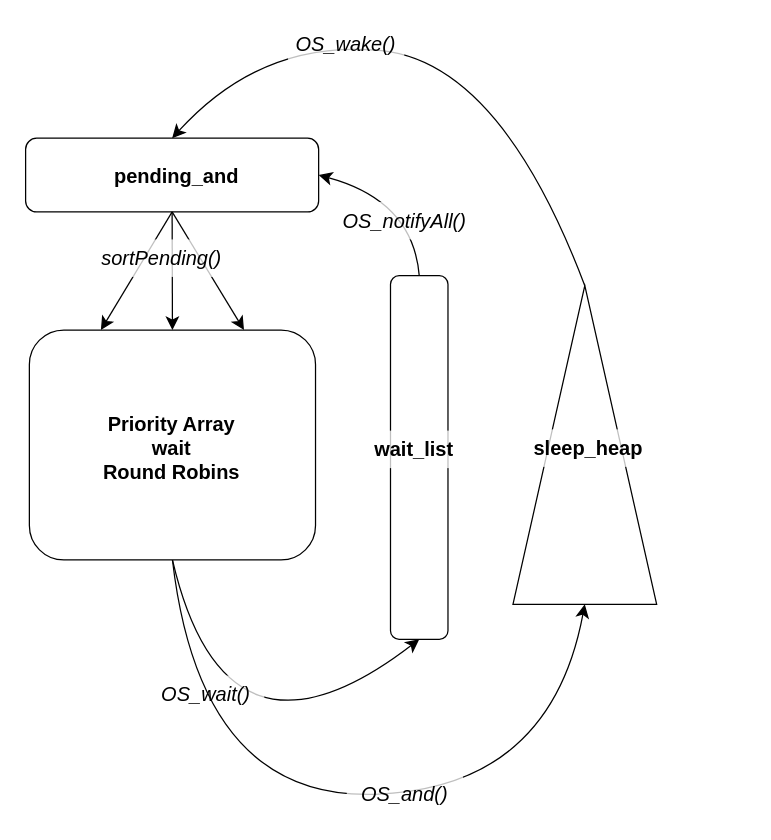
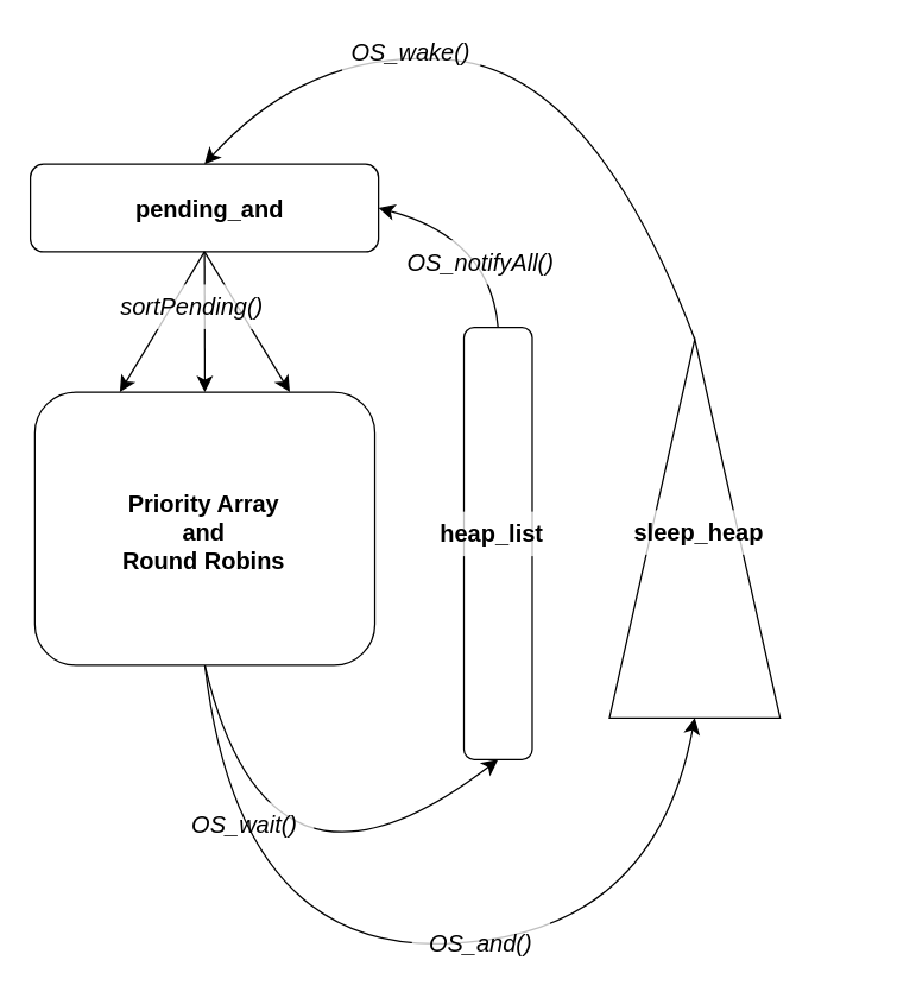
  <mxCell id="0" />
  <mxCell id="1" parent="0" />
  <mxCell id="2" value="" style="rounded=1;whiteSpace=wrap;html=1;" parent="1" vertex="1"><mxGeometry x="20" y="110" width="234.5" height="59" as="geometry" /></mxCell>
  <mxCell id="3" value="" style="rounded=1;whiteSpace=wrap;html=1;" parent="1" vertex="1"><mxGeometry x="312" y="220" width="46" height="291" as="geometry" /></mxCell>
  <mxCell id="4" value="pending_and" style="text;html=1;align=center;verticalAlign=middle;whiteSpace=wrap;rounded=0;fontSize=16;opacity=75;fillColor=default;fontStyle=1" parent="1" vertex="1"><mxGeometry x="110.5" y="124.5" width="60" height="30" as="geometry" /></mxCell>
- <mxCell id="5" value="wait_list" style="text;html=1;align=center;verticalAlign=middle;whiteSpace=wrap;rounded=0;fontSize=16;opacity=75;fillColor=default;fontStyle=1" parent="1" vertex="1"><mxGeometry x="301" y="344" width="60" height="30" as="geometry" /></mxCell>
+ <mxCell id="5" value="heap_list" style="text;html=1;align=center;verticalAlign=middle;whiteSpace=wrap;rounded=0;fontSize=16;opacity=75;fillColor=default;fontStyle=1" parent="1" vertex="1"><mxGeometry x="301" y="344" width="60" height="30" as="geometry" /></mxCell>
  <mxCell id="6" value="" style="curved=1;endArrow=classic;html=1;rounded=0;fontSize=12;startSize=8;endSize=8;entryX=0.5;entryY=1;entryDx=0;entryDy=0;exitX=0.5;exitY=1;exitDx=0;exitDy=0;" parent="1" edge="1" target="3" source="20"><mxGeometry width="50" height="50" relative="1" as="geometry"><mxPoint x="34" y="667" as="sourcePoint" /><mxPoint x="640" y="517" as="targetPoint" /><Array as="points"><mxPoint x="180" y="630" /></Array></mxGeometry></mxCell>
  <mxCell id="7" value="OS_wait()" style="text;html=1;align=center;verticalAlign=middle;whiteSpace=wrap;rounded=0;fontSize=16;opacity=75;fillColor=default;fontStyle=2" parent="1" vertex="1"><mxGeometry x="118" y="540" width="93" height="30" as="geometry" /></mxCell>
  <mxCell id="8" value="" style="curved=1;endArrow=classic;html=1;rounded=0;fontSize=12;startSize=8;endSize=8;exitX=0.5;exitY=0;exitDx=0;exitDy=0;entryX=1;entryY=0.5;entryDx=0;entryDy=0;" parent="1" edge="1" target="2" source="3"><mxGeometry width="50" height="50" relative="1" as="geometry"><mxPoint x="624" y="206" as="sourcePoint" /><mxPoint x="291" y="116" as="targetPoint" /><Array as="points"><mxPoint x="330" y="160" /></Array></mxGeometry></mxCell>
  <mxCell id="9" value="OS_notifyAll()" style="text;html=1;align=center;verticalAlign=middle;whiteSpace=wrap;rounded=0;fontSize=16;opacity=75;fillColor=default;fontStyle=2" parent="1" vertex="1"><mxGeometry x="271" y="161" width="105" height="30" as="geometry" /></mxCell>
  <mxCell id="10" value="" style="endArrow=classic;html=1;rounded=0;fontSize=12;startSize=8;endSize=8;curved=1;exitX=0.5;exitY=1;exitDx=0;exitDy=0;entryX=0.25;entryY=0;entryDx=0;entryDy=0;" parent="1" edge="1" target="20" source="2"><mxGeometry width="50" height="50" relative="1" as="geometry"><mxPoint x="138" y="175" as="sourcePoint" /><mxPoint x="87" y="262" as="targetPoint" /></mxGeometry></mxCell>
  <mxCell id="11" value="" style="endArrow=classic;html=1;rounded=0;fontSize=12;startSize=8;endSize=8;curved=1;exitX=0.5;exitY=1;exitDx=0;exitDy=0;entryX=0.5;entryY=0;entryDx=0;entryDy=0;" parent="1" edge="1" target="20" source="2"><mxGeometry width="50" height="50" relative="1" as="geometry"><mxPoint x="139" y="176" as="sourcePoint" /><mxPoint x="175" y="263" as="targetPoint" /></mxGeometry></mxCell>
  <mxCell id="12" value="" style="endArrow=classic;html=1;rounded=0;fontSize=12;startSize=8;endSize=8;curved=1;exitX=0.5;exitY=1;exitDx=0;exitDy=0;entryX=0.75;entryY=0;entryDx=0;entryDy=0;" parent="1" edge="1" target="20" source="2"><mxGeometry width="50" height="50" relative="1" as="geometry"><mxPoint x="139" y="176" as="sourcePoint" /><mxPoint x="221" y="259" as="targetPoint" /></mxGeometry></mxCell>
  <mxCell id="13" value="sortPending()" style="text;html=1;align=center;verticalAlign=middle;whiteSpace=wrap;rounded=0;fontSize=16;opacity=75;fillColor=default;fontStyle=2" parent="1" vertex="1"><mxGeometry x="62" y="191" width="133.5" height="30" as="geometry" /></mxCell>
  <mxCell id="14" value="" style="triangle;whiteSpace=wrap;html=1;rotation=-90;" parent="1" vertex="1"><mxGeometry x="340" y="298" width="255" height="115" as="geometry" /></mxCell>
  <mxCell id="15" value="sleep_heap" style="text;html=1;align=center;verticalAlign=middle;whiteSpace=wrap;rounded=0;fontSize=16;opacity=75;fillColor=default;fontStyle=1" parent="1" vertex="1"><mxGeometry x="427" y="343" width="87" height="30" as="geometry" /></mxCell>
  <mxCell id="16" value="" style="curved=1;endArrow=classic;html=1;rounded=0;fontSize=12;startSize=8;endSize=8;entryX=0;entryY=0.5;entryDx=0;entryDy=0;exitX=0.5;exitY=1;exitDx=0;exitDy=0;" parent="1" edge="1" target="14" source="20"><mxGeometry width="50" height="50" relative="1" as="geometry"><mxPoint x="33" y="675" as="sourcePoint" /><mxPoint x="846" y="493" as="targetPoint" /><Array as="points"><mxPoint x="160" y="640" /><mxPoint x="440" y="630" /></Array></mxGeometry></mxCell>
  <mxCell id="17" value="OS_and()" style="text;html=1;align=center;verticalAlign=middle;whiteSpace=wrap;rounded=0;fontSize=16;opacity=75;fillColor=default;fontStyle=2" parent="1" vertex="1"><mxGeometry x="277" y="620" width="93" height="30" as="geometry" /></mxCell>
  <mxCell id="18" value="" style="curved=1;endArrow=classic;html=1;rounded=0;fontSize=12;startSize=8;endSize=8;entryX=0.5;entryY=0;entryDx=0;entryDy=0;exitX=1;exitY=0.5;exitDx=0;exitDy=0;" parent="1" edge="1" target="2" source="14"><mxGeometry width="50" height="50" relative="1" as="geometry"><mxPoint x="841" y="203" as="sourcePoint" /><mxPoint x="160" y="83" as="targetPoint" /><Array as="points"><mxPoint x="400" y="50" /><mxPoint x="210" y="30" /></Array></mxGeometry></mxCell>
  <mxCell id="19" value="OS_wake()" style="text;html=1;align=center;verticalAlign=middle;whiteSpace=wrap;rounded=0;fontSize=16;opacity=75;fillColor=default;fontStyle=2" parent="1" vertex="1"><mxGeometry x="230" y="20" width="93" height="30" as="geometry" /></mxCell>
  <mxCell id="20" value="" style="rounded=1;whiteSpace=wrap;html=1;" vertex="1" parent="1"><mxGeometry x="23" y="263.5" width="229" height="184" as="geometry" /></mxCell>
- <mxCell id="21" value="Priority Array&lt;div&gt;wait&lt;/div&gt;&lt;div&gt;Round Robins&lt;/div&gt;" style="text;html=1;align=center;verticalAlign=middle;whiteSpace=wrap;rounded=0;fontSize=16;fontStyle=1" vertex="1" parent="1"><mxGeometry x="69.25" y="326.25" width="136" height="63.5" as="geometry" /></mxCell>
+ <mxCell id="21" value="Priority Array&lt;div&gt;and&lt;/div&gt;&lt;div&gt;Round Robins&lt;/div&gt;" style="text;html=1;align=center;verticalAlign=middle;whiteSpace=wrap;rounded=0;fontSize=16;fontStyle=1" vertex="1" parent="1"><mxGeometry x="69.25" y="326.25" width="136" height="63.5" as="geometry" /></mxCell>
  <mxCell id="22" style="edgeStyle=none;curved=1;rounded=0;orthogonalLoop=1;jettySize=auto;html=1;exitX=0.75;exitY=1;exitDx=0;exitDy=0;fontSize=12;startSize=8;endSize=8;" edge="1" parent="1" source="17" target="17"><mxGeometry relative="1" as="geometry" /></mxCell>
